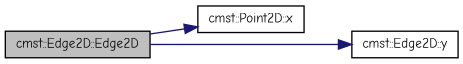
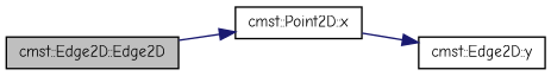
  digraph {
    fontname="Comic Neue"
    rankdir=LR
    node [color=black fillcolor=white fontname="Comic Neue" fontsize=10 shape=record style=filled]
    edge [color=midnightblue fontname="Comic Neue" fontsize=10 labelfontname=Helvetica labelfontsize=10 style=solid]
    n1 [fillcolor=grey75 fontcolor=black height=0.2 label="cmst::Edge2D::Edge2D" width=0.4]
    n2 [height=0.2 label="cmst::Point2D::x" width=0.4]
    n3 [height=0.2 label="cmst::Edge2D::y" width=0.4]
    n1 -> n2
-   n1 -> n3
+   n2 -> n3
  }
